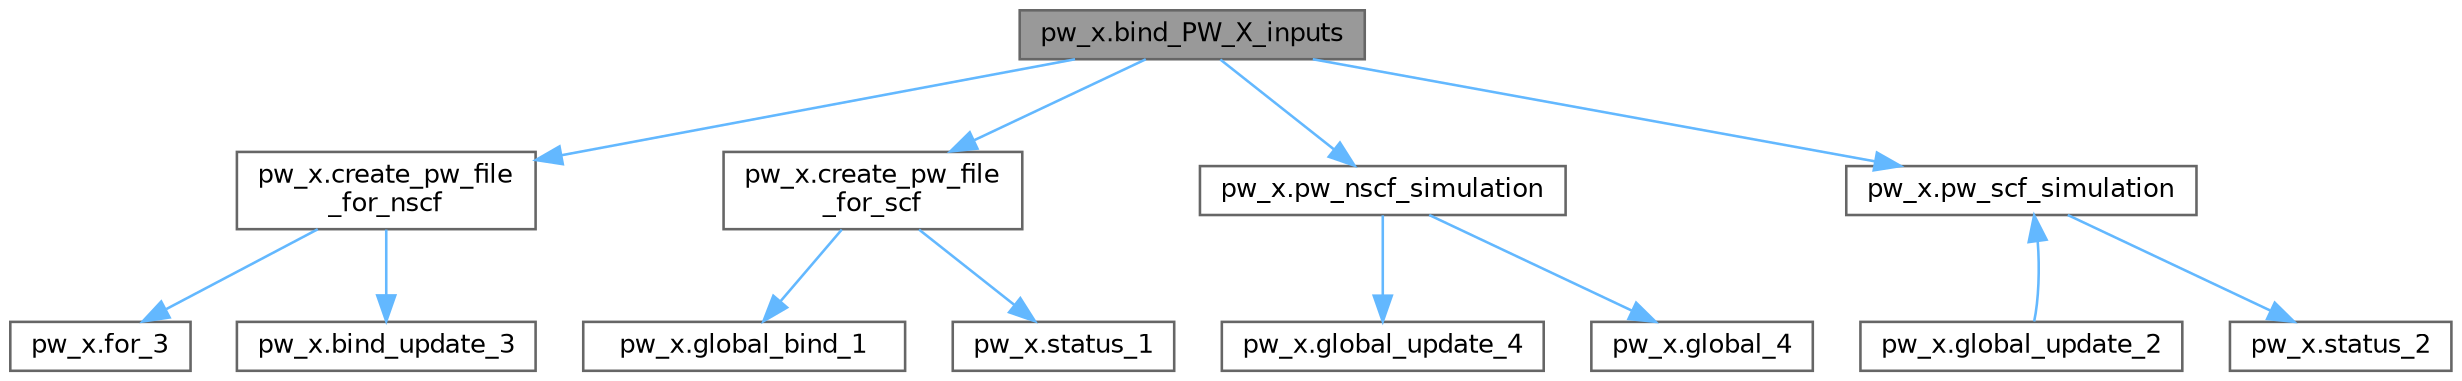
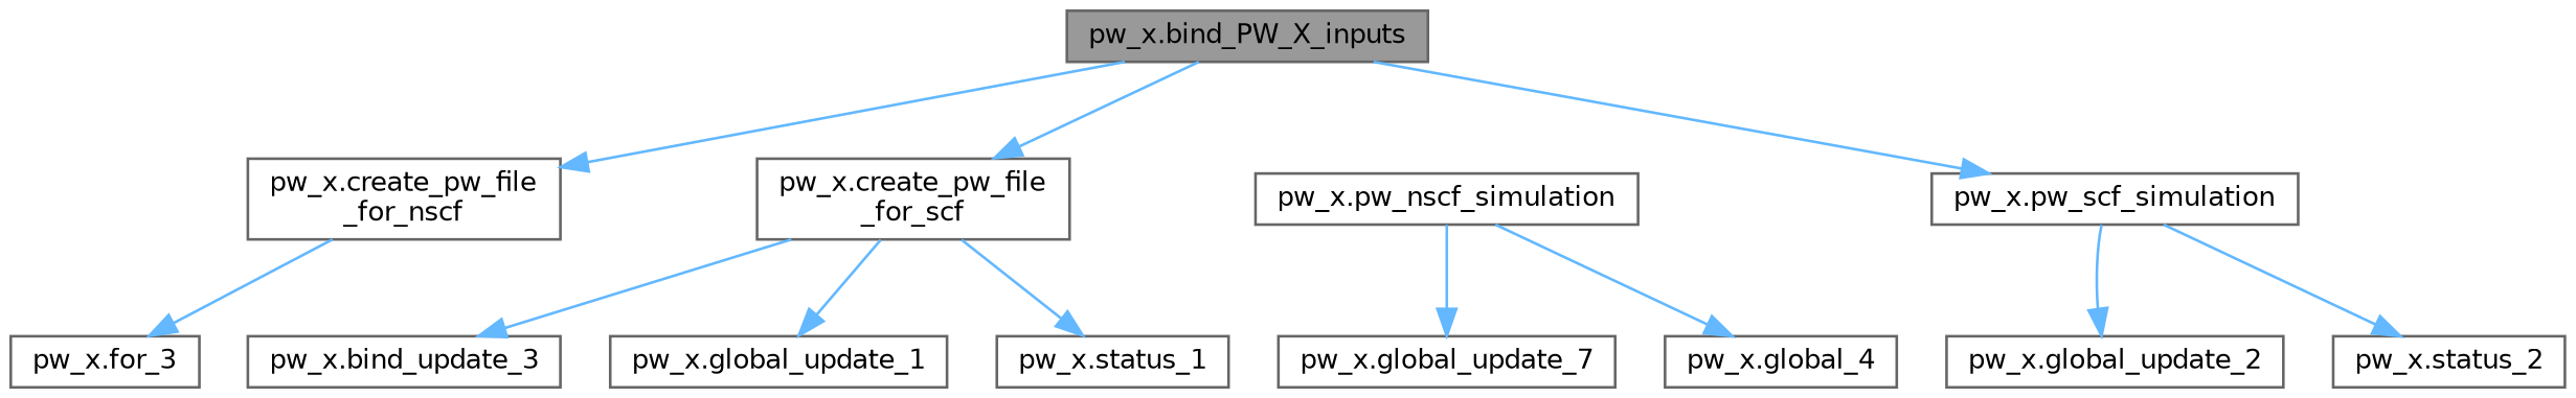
  digraph {
    rankdir=TB
    node [color=grey40 fillcolor=white fontname=Helvetica fontsize=10 shape=box style=filled]
    edge [color=steelblue1 fontname=Helvetica fontsize=10 labelfontname=Helvetica labelfontsize=10 style=solid]
    n1 [color=gray40 fillcolor=grey60 fontcolor=black height=0.2 label="pw_x.bind_PW_X_inputs" width=0.4]
    n2 [height=0.2 label="pw_x.create_pw_file\l_for_nscf" width=0.4]
    n3 [height=0.2 label="pw_x.create_pw_file\l_for_scf" width=0.4]
    n4 [height=0.2 label="pw_x.pw_nscf_simulation" width=0.4]
    n5 [height=0.2 label="pw_x.pw_scf_simulation" width=0.4]
    n6 [height=0.2 label="pw_x.bind_update_3" width=0.4]
    n7 [height=0.2 label="pw_x.for_3" width=0.4]
-   n8 [height=0.2 label="pw_x.global_bind_1" width=0.4]
+   n8 [height=0.2 label="pw_x.global_update_1" width=0.4]
    n9 [height=0.2 label="pw_x.status_1" width=0.4]
-   n10 [height=0.2 label="pw_x.global_update_4" width=0.4]
+   n10 [height=0.2 label="pw_x.global_update_7" width=0.4]
    n11 [height=0.2 label="pw_x.global_4" width=0.4]
    n12 [height=0.2 label="pw_x.global_update_2" width=0.4]
    n13 [height=0.2 label="pw_x.status_2" width=0.4]
    n1 -> n2
    n1 -> n3
-   n1 -> n4
    n1 -> n5
-   n2 -> n6
+   n3 -> n6
    n2 -> n7
    n3 -> n8
    n3 -> n9
    n4 -> n10
    n4 -> n11
-   n12 -> n5
+   n5 -> n12
    n5 -> n13
  }
